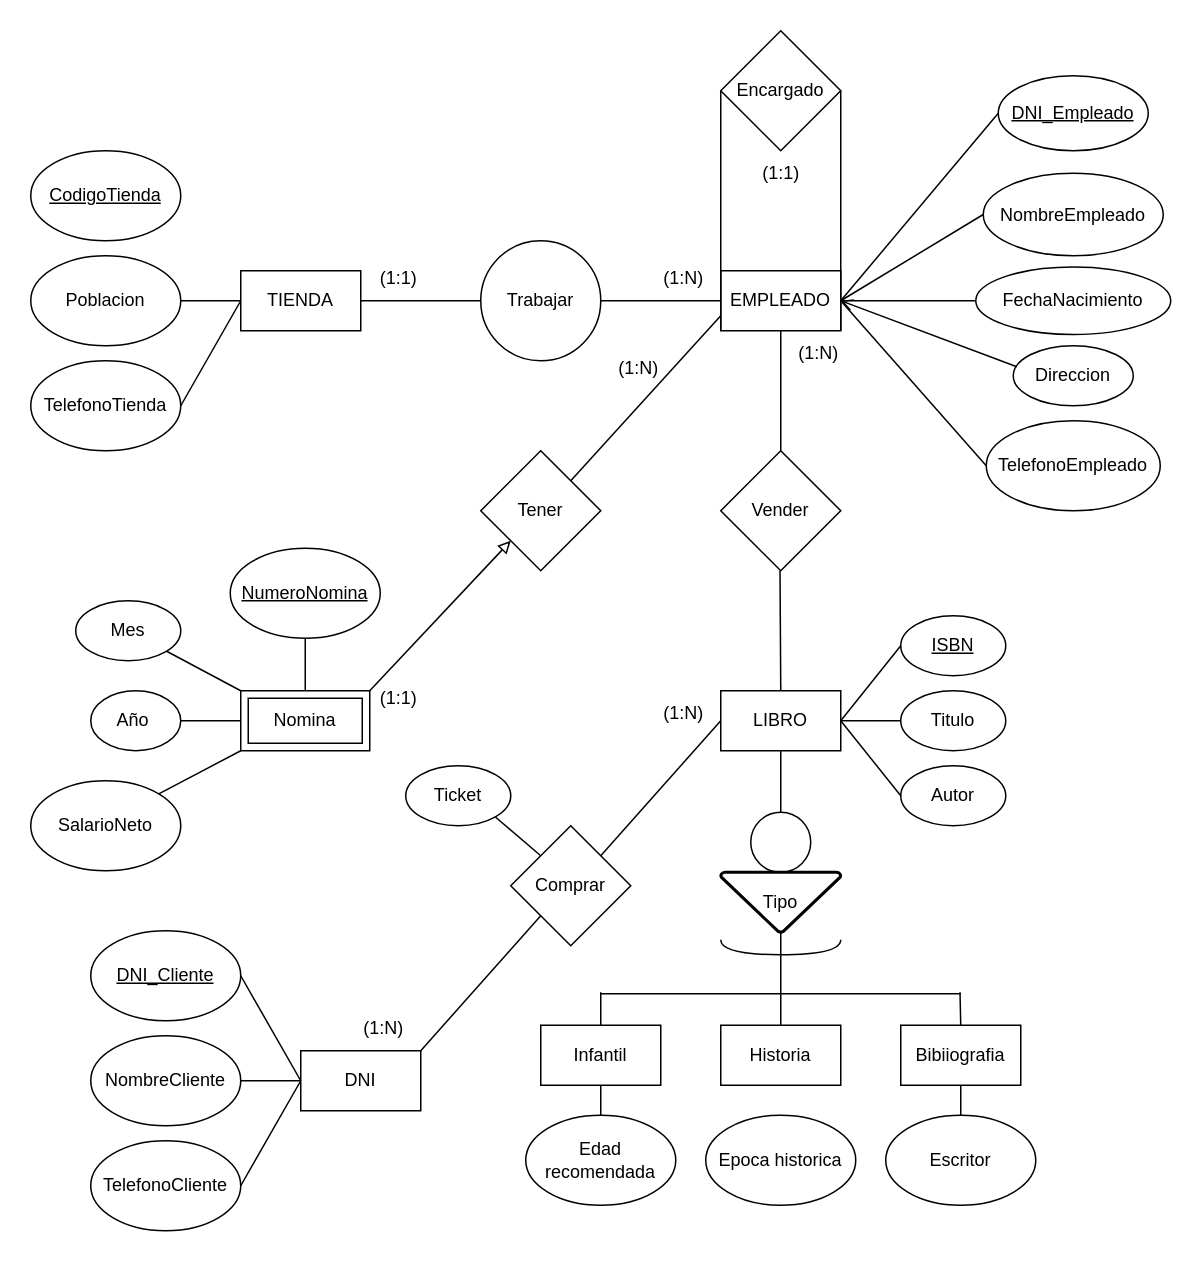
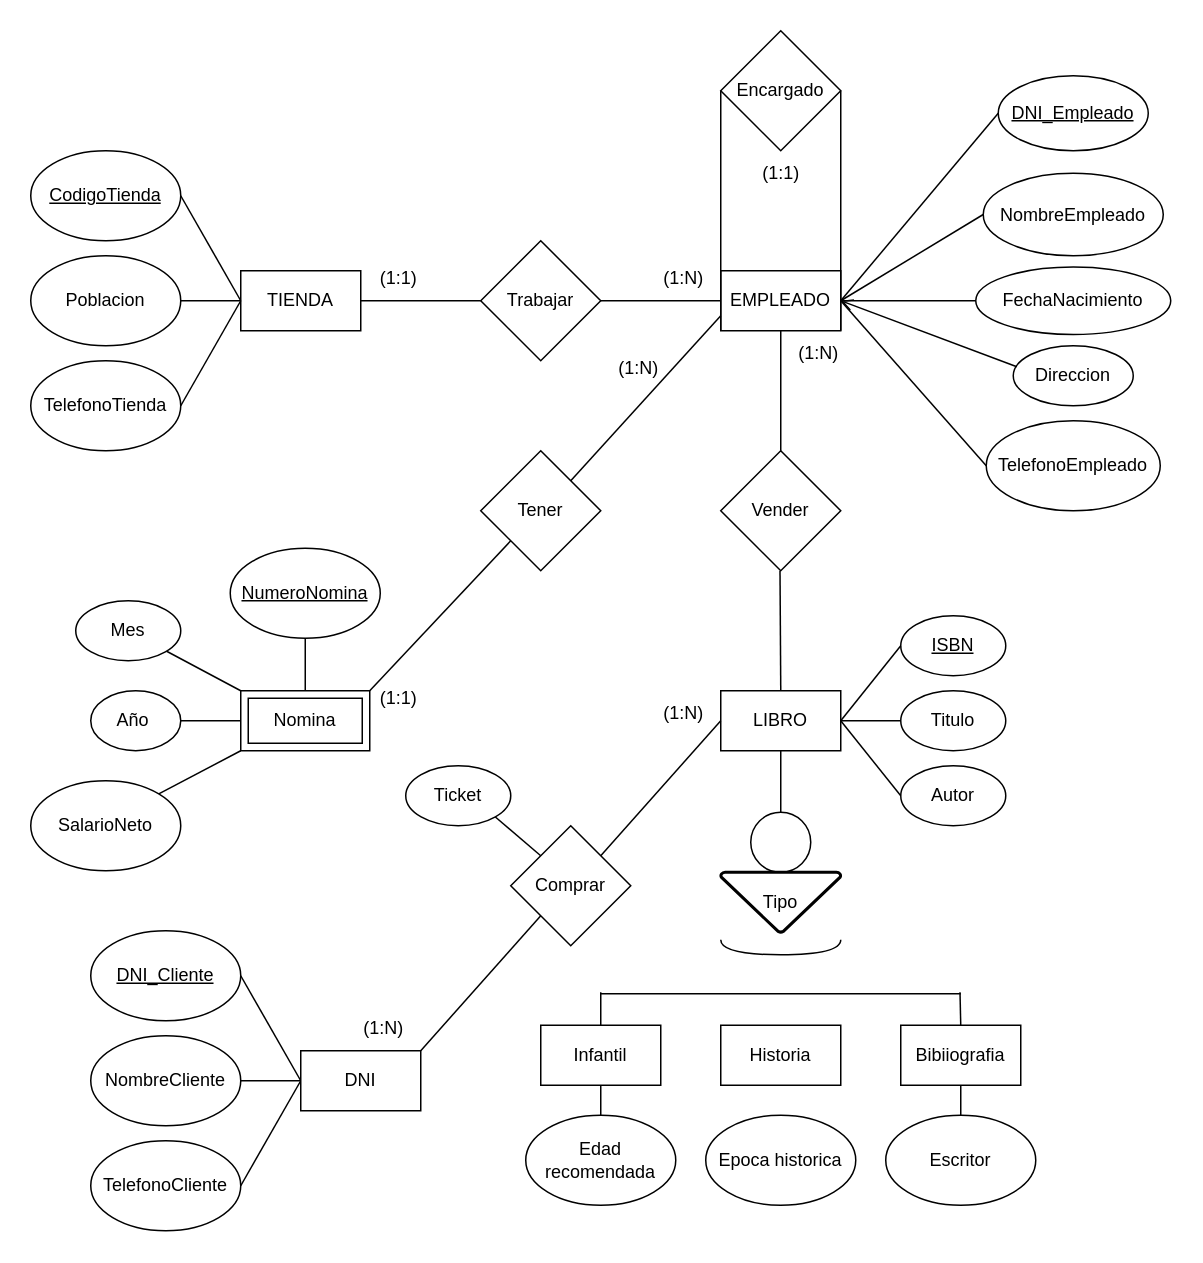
  <mxCell id="0" />
  <mxCell id="1" parent="0" />
  <mxCell id="2" value="" style="rounded=0;orthogonalLoop=1;jettySize=auto;html=1;endArrow=none;endFill=0;" parent="1" source="4" target="6" edge="1"><mxGeometry relative="1" as="geometry" /></mxCell>
  <mxCell id="3" value="" style="rounded=0;orthogonalLoop=1;jettySize=auto;html=1;endArrow=none;endFill=0;" parent="1" source="4" target="21" edge="1"><mxGeometry relative="1" as="geometry" /></mxCell>
  <mxCell id="4" value="TIENDA" style="rounded=0;whiteSpace=wrap;html=1;" parent="1" vertex="1"><mxGeometry x="160" y="180" width="80" height="40" as="geometry" /></mxCell>
  <mxCell id="5" value="&lt;u&gt;CodigoTienda&lt;/u&gt;" style="ellipse;whiteSpace=wrap;html=1;" parent="1" vertex="1"><mxGeometry x="20" y="100" width="100" height="60" as="geometry" /></mxCell>
  <mxCell id="6" value="Poblacion" style="ellipse;whiteSpace=wrap;html=1;" parent="1" vertex="1"><mxGeometry x="20" y="170" width="100" height="60" as="geometry" /></mxCell>
  <mxCell id="7" value="TelefonoTienda" style="ellipse;whiteSpace=wrap;html=1;" parent="1" vertex="1"><mxGeometry x="20" y="240" width="100" height="60" as="geometry" /></mxCell>
  <mxCell id="8" value="Direccion" style="ellipse;whiteSpace=wrap;html=1;" parent="1" vertex="1"><mxGeometry x="675" y="230" width="80" height="40" as="geometry" /></mxCell>
  <mxCell id="9" value="" style="rounded=0;orthogonalLoop=1;jettySize=auto;html=1;endArrow=none;endFill=0;exitX=0;exitY=0.5;exitDx=0;exitDy=0;entryX=1;entryY=0.5;entryDx=0;entryDy=0;" parent="1" source="4" target="7" edge="1"><mxGeometry relative="1" as="geometry"><mxPoint x="170" y="210" as="sourcePoint" /><mxPoint x="130" y="210" as="targetPoint" /></mxGeometry></mxCell>
+ <mxCell id="10" value="" style="rounded=0;orthogonalLoop=1;jettySize=auto;html=1;endArrow=none;endFill=0;exitX=0;exitY=0.5;exitDx=0;exitDy=0;entryX=1;entryY=0.5;entryDx=0;entryDy=0;" parent="1" source="4" target="5" edge="1"><mxGeometry relative="1" as="geometry"><mxPoint x="180" y="220" as="sourcePoint" /><mxPoint x="140" y="220" as="targetPoint" /></mxGeometry></mxCell>
  <mxCell id="11" value="" style="rounded=0;orthogonalLoop=1;jettySize=auto;html=1;endArrow=none;endFill=0;exitX=1;exitY=0.5;exitDx=0;exitDy=0;entryX=0;entryY=0.5;entryDx=0;entryDy=0;" parent="1" source="14" target="16" edge="1"><mxGeometry relative="1" as="geometry" /></mxCell>
  <mxCell id="12" value="" style="rounded=0;orthogonalLoop=1;jettySize=auto;html=1;endArrow=none;endFill=0;" parent="1" source="14" target="21" edge="1"><mxGeometry relative="1" as="geometry" /></mxCell>
  <mxCell id="13" value="" style="rounded=0;orthogonalLoop=1;jettySize=auto;html=1;endArrow=none;endFill=0;" parent="1" source="14" target="41" edge="1"><mxGeometry relative="1" as="geometry" /></mxCell>
  <mxCell id="14" value="EMPLEADO" style="rounded=0;whiteSpace=wrap;html=1;" parent="1" vertex="1"><mxGeometry x="480" y="180" width="80" height="40" as="geometry" /></mxCell>
  <mxCell id="15" value="&lt;u&gt;DNI_Empleado&lt;/u&gt;" style="ellipse;whiteSpace=wrap;html=1;" parent="1" vertex="1"><mxGeometry x="665" y="50" width="100" height="50" as="geometry" /></mxCell>
  <mxCell id="16" value="NombreEmpleado" style="ellipse;whiteSpace=wrap;html=1;" parent="1" vertex="1"><mxGeometry x="655" y="115" width="120" height="55" as="geometry" /></mxCell>
  <mxCell id="17" value="FechaNacimiento" style="ellipse;whiteSpace=wrap;html=1;" parent="1" vertex="1"><mxGeometry x="650" y="177.5" width="130" height="45" as="geometry" /></mxCell>
  <mxCell id="18" value="" style="rounded=0;orthogonalLoop=1;jettySize=auto;html=1;endArrow=none;endFill=0;exitX=1;exitY=0.5;exitDx=0;exitDy=0;entryX=0;entryY=0.5;entryDx=0;entryDy=0;" parent="1" source="14" target="17" edge="1"><mxGeometry relative="1" as="geometry"><mxPoint x="770" y="210" as="sourcePoint" /><mxPoint x="730" y="210" as="targetPoint" /></mxGeometry></mxCell>
  <mxCell id="19" value="" style="rounded=0;orthogonalLoop=1;jettySize=auto;html=1;endArrow=none;endFill=0;exitX=1;exitY=0.5;exitDx=0;exitDy=0;entryX=0;entryY=0.5;entryDx=0;entryDy=0;" parent="1" source="14" target="15" edge="1"><mxGeometry relative="1" as="geometry"><mxPoint x="780" y="220" as="sourcePoint" /><mxPoint x="740" y="220" as="targetPoint" /></mxGeometry></mxCell>
  <mxCell id="20" value="" style="rounded=0;orthogonalLoop=1;jettySize=auto;html=1;endArrow=open;endFill=0;exitX=0.03;exitY=0.35;exitDx=0;exitDy=0;entryX=1;entryY=0.5;entryDx=0;entryDy=0;exitPerimeter=0;" parent="1" source="8" target="14" edge="1"><mxGeometry relative="1" as="geometry"><mxPoint x="530" y="190" as="sourcePoint" /><mxPoint x="530" y="140" as="targetPoint" /></mxGeometry></mxCell>
- <mxCell id="21" value="Trabajar" style="ellipse;whiteSpace=wrap;html=1;" parent="1" vertex="1"><mxGeometry x="320" y="160" width="80" height="80" as="geometry" /></mxCell>
+ <mxCell id="21" value="Trabajar" style="rhombus;whiteSpace=wrap;html=1;" parent="1" vertex="1"><mxGeometry x="320" y="160" width="80" height="80" as="geometry" /></mxCell>
  <mxCell id="22" value="(1:1)" style="text;html=1;align=center;verticalAlign=middle;resizable=0;points=[];autosize=1;strokeColor=none;fillColor=none;" parent="1" vertex="1"><mxGeometry x="240" y="170" width="50" height="30" as="geometry" /></mxCell>
  <mxCell id="23" value="(1:N)" style="text;html=1;align=center;verticalAlign=middle;resizable=0;points=[];autosize=1;strokeColor=none;fillColor=none;" parent="1" vertex="1"><mxGeometry x="430" y="170" width="50" height="30" as="geometry" /></mxCell>
  <mxCell id="24" value="Encargado" style="rhombus;whiteSpace=wrap;html=1;" parent="1" vertex="1"><mxGeometry x="480" y="20" width="80" height="80" as="geometry" /></mxCell>
  <mxCell id="25" value="" style="rounded=0;orthogonalLoop=1;jettySize=auto;html=1;endArrow=none;endFill=0;exitX=0;exitY=0.5;exitDx=0;exitDy=0;entryX=0;entryY=1;entryDx=0;entryDy=0;" parent="1" source="24" target="14" edge="1"><mxGeometry relative="1" as="geometry"><mxPoint x="530" y="190" as="sourcePoint" /><mxPoint x="530" y="140" as="targetPoint" /></mxGeometry></mxCell>
  <mxCell id="26" value="" style="rounded=0;orthogonalLoop=1;jettySize=auto;html=1;endArrow=none;endFill=0;exitX=1;exitY=0.5;exitDx=0;exitDy=0;entryX=1;entryY=1;entryDx=0;entryDy=0;" parent="1" source="24" target="14" edge="1"><mxGeometry relative="1" as="geometry"><mxPoint x="540" y="200" as="sourcePoint" /><mxPoint x="540" y="150" as="targetPoint" /></mxGeometry></mxCell>
  <mxCell id="27" value="(1:1)" style="text;html=1;align=center;verticalAlign=middle;resizable=0;points=[];autosize=1;strokeColor=none;fillColor=none;" parent="1" vertex="1"><mxGeometry x="495" y="100" width="50" height="30" as="geometry" /></mxCell>
  <mxCell id="28" value="Tener" style="rhombus;whiteSpace=wrap;html=1;" parent="1" vertex="1"><mxGeometry x="320" y="300" width="80" height="80" as="geometry" /></mxCell>
  <mxCell id="29" value="" style="rounded=0;orthogonalLoop=1;jettySize=auto;html=1;endArrow=none;endFill=0;exitX=1;exitY=0;exitDx=0;exitDy=0;entryX=0;entryY=0.75;entryDx=0;entryDy=0;" parent="1" source="28" target="14" edge="1"><mxGeometry relative="1" as="geometry"><mxPoint x="490" y="310" as="sourcePoint" /><mxPoint x="490" y="230" as="targetPoint" /></mxGeometry></mxCell>
- <mxCell id="30" value="" style="rounded=0;orthogonalLoop=1;jettySize=auto;html=1;endArrow=block;endFill=0;entryX=0;entryY=1;entryDx=0;entryDy=0;exitX=1;exitY=0;exitDx=0;exitDy=0;" parent="1" source="82" target="28" edge="1"><mxGeometry relative="1" as="geometry"><mxPoint x="240" y="470" as="sourcePoint" /><mxPoint x="340" y="360" as="targetPoint" /></mxGeometry></mxCell>
+ <mxCell id="30" value="" style="rounded=0;orthogonalLoop=1;jettySize=auto;html=1;endArrow=none;endFill=0;entryX=0;entryY=1;entryDx=0;entryDy=0;exitX=1;exitY=0;exitDx=0;exitDy=0;" parent="1" source="82" target="28" edge="1"><mxGeometry relative="1" as="geometry"><mxPoint x="240" y="470" as="sourcePoint" /><mxPoint x="340" y="360" as="targetPoint" /></mxGeometry></mxCell>
  <mxCell id="31" value="" style="rounded=0;orthogonalLoop=1;jettySize=auto;html=1;endArrow=none;endFill=0;exitX=0;exitY=0;exitDx=0;exitDy=0;" parent="1" target="33" edge="1"><mxGeometry relative="1" as="geometry"><mxPoint x="160" y="460" as="sourcePoint" /></mxGeometry></mxCell>
  <mxCell id="32" value="&lt;u&gt;NumeroNomina&lt;/u&gt;" style="ellipse;whiteSpace=wrap;html=1;" parent="1" vertex="1"><mxGeometry x="153" y="365" width="100" height="60" as="geometry" /></mxCell>
  <mxCell id="33" value="Mes" style="ellipse;whiteSpace=wrap;html=1;" parent="1" vertex="1"><mxGeometry x="50" y="400" width="70" height="40" as="geometry" /></mxCell>
  <mxCell id="34" value="Año&amp;nbsp;" style="ellipse;whiteSpace=wrap;html=1;" parent="1" vertex="1"><mxGeometry x="60" y="460" width="60" height="40" as="geometry" /></mxCell>
  <mxCell id="35" value="" style="rounded=0;orthogonalLoop=1;jettySize=auto;html=1;endArrow=none;endFill=0;exitX=0;exitY=0.5;exitDx=0;exitDy=0;entryX=1;entryY=0.5;entryDx=0;entryDy=0;" parent="1" target="34" edge="1"><mxGeometry relative="1" as="geometry"><mxPoint x="160" y="480" as="sourcePoint" /><mxPoint x="120" y="490" as="targetPoint" /></mxGeometry></mxCell>
  <mxCell id="36" value="" style="rounded=0;orthogonalLoop=1;jettySize=auto;html=1;endArrow=none;endFill=0;entryX=0.5;entryY=1;entryDx=0;entryDy=0;exitX=0.5;exitY=0;exitDx=0;exitDy=0;" parent="1" source="82" target="32" edge="1"><mxGeometry relative="1" as="geometry"><mxPoint x="216" y="450" as="sourcePoint" /><mxPoint x="130" y="500" as="targetPoint" /></mxGeometry></mxCell>
  <mxCell id="37" value="SalarioNeto" style="ellipse;whiteSpace=wrap;html=1;" parent="1" vertex="1"><mxGeometry x="20" y="520" width="100" height="60" as="geometry" /></mxCell>
  <mxCell id="38" value="" style="rounded=0;orthogonalLoop=1;jettySize=auto;html=1;endArrow=none;endFill=0;exitX=0;exitY=1;exitDx=0;exitDy=0;entryX=1;entryY=0;entryDx=0;entryDy=0;" parent="1" target="37" edge="1"><mxGeometry relative="1" as="geometry"><mxPoint x="160" y="500" as="sourcePoint" /><mxPoint x="121" y="444" as="targetPoint" /></mxGeometry></mxCell>
  <mxCell id="39" value="(1:1)" style="text;html=1;align=center;verticalAlign=middle;resizable=0;points=[];autosize=1;strokeColor=none;fillColor=none;" parent="1" vertex="1"><mxGeometry x="240" y="450" width="50" height="30" as="geometry" /></mxCell>
  <mxCell id="40" value="(1:N)" style="text;html=1;align=center;verticalAlign=middle;resizable=0;points=[];autosize=1;strokeColor=none;fillColor=none;" parent="1" vertex="1"><mxGeometry x="400" y="230" width="50" height="30" as="geometry" /></mxCell>
  <mxCell id="41" value="Vender" style="rhombus;whiteSpace=wrap;html=1;" parent="1" vertex="1"><mxGeometry x="480" y="300" width="80" height="80" as="geometry" /></mxCell>
  <mxCell id="42" value="" style="rounded=0;orthogonalLoop=1;jettySize=auto;html=1;endArrow=none;endFill=0;entryX=0.5;entryY=0;entryDx=0;entryDy=0;" parent="1" target="44" edge="1"><mxGeometry relative="1" as="geometry"><mxPoint x="519.5" y="380" as="sourcePoint" /><mxPoint x="519.5" y="460" as="targetPoint" /></mxGeometry></mxCell>
  <mxCell id="43" value="" style="rounded=0;orthogonalLoop=1;jettySize=auto;html=1;startArrow=none;startFill=0;endArrow=none;endFill=0;" parent="1" source="44" target="53" edge="1"><mxGeometry relative="1" as="geometry" /></mxCell>
  <mxCell id="44" value="LIBRO" style="rounded=0;whiteSpace=wrap;html=1;" parent="1" vertex="1"><mxGeometry x="480" y="460" width="80" height="40" as="geometry" /></mxCell>
  <mxCell id="45" value="" style="rounded=0;orthogonalLoop=1;jettySize=auto;html=1;endArrow=none;endFill=0;exitX=1;exitY=0.5;exitDx=0;exitDy=0;" parent="1" source="44" target="47" edge="1"><mxGeometry relative="1" as="geometry"><mxPoint x="600" y="480" as="sourcePoint" /></mxGeometry></mxCell>
  <mxCell id="46" value="&lt;u&gt;ISBN&lt;/u&gt;" style="ellipse;whiteSpace=wrap;html=1;" parent="1" vertex="1"><mxGeometry x="600" y="410" width="70" height="40" as="geometry" /></mxCell>
  <mxCell id="47" value="Titulo" style="ellipse;whiteSpace=wrap;html=1;" parent="1" vertex="1"><mxGeometry x="600" y="460" width="70" height="40" as="geometry" /></mxCell>
  <mxCell id="48" value="Autor" style="ellipse;whiteSpace=wrap;html=1;" parent="1" vertex="1"><mxGeometry x="600" y="510" width="70" height="40" as="geometry" /></mxCell>
  <mxCell id="49" value="" style="rounded=0;orthogonalLoop=1;jettySize=auto;html=1;endArrow=none;endFill=0;entryX=0;entryY=0.5;entryDx=0;entryDy=0;" parent="1" target="48" edge="1"><mxGeometry relative="1" as="geometry"><mxPoint x="560" y="480" as="sourcePoint" /><mxPoint x="770" y="490" as="targetPoint" /></mxGeometry></mxCell>
  <mxCell id="50" value="" style="rounded=0;orthogonalLoop=1;jettySize=auto;html=1;endArrow=none;endFill=0;exitX=1;exitY=0.5;exitDx=0;exitDy=0;entryX=0;entryY=0.5;entryDx=0;entryDy=0;" parent="1" source="44" target="46" edge="1"><mxGeometry relative="1" as="geometry"><mxPoint x="600" y="480" as="sourcePoint" /><mxPoint x="780" y="500" as="targetPoint" /></mxGeometry></mxCell>
  <mxCell id="51" value="(1:N)" style="text;html=1;align=center;verticalAlign=middle;resizable=0;points=[];autosize=1;strokeColor=none;fillColor=none;" parent="1" vertex="1"><mxGeometry x="520" y="220" width="50" height="30" as="geometry" /></mxCell>
  <mxCell id="52" value="" style="shape=requiredInterface;html=1;verticalLabelPosition=bottom;sketch=0;rotation=90;" parent="1" vertex="1"><mxGeometry x="515" y="591" width="10" height="80" as="geometry" /></mxCell>
  <mxCell id="53" value="" style="ellipse;whiteSpace=wrap;html=1;aspect=fixed;" parent="1" vertex="1"><mxGeometry x="500" y="541" width="40" height="40" as="geometry" /></mxCell>
- <mxCell id="54" value="" style="edgeStyle=orthogonalEdgeStyle;rounded=0;orthogonalLoop=1;jettySize=auto;html=1;endArrow=none;endFill=0;" parent="1" source="55" target="56" edge="1"><mxGeometry relative="1" as="geometry" /></mxCell>
  <mxCell id="55" value="Tipo" style="strokeWidth=2;html=1;shape=mxgraph.flowchart.merge_or_storage;whiteSpace=wrap;" parent="1" vertex="1"><mxGeometry x="480" y="581" width="80" height="40" as="geometry" /></mxCell>
  <mxCell id="56" value="Historia" style="rounded=0;whiteSpace=wrap;html=1;" parent="1" vertex="1"><mxGeometry x="480" y="683" width="80" height="40" as="geometry" /></mxCell>
  <mxCell id="57" value="" style="rounded=0;orthogonalLoop=1;jettySize=auto;html=1;endArrow=none;endFill=0;" edge="1" parent="1" source="58" target="78"><mxGeometry relative="1" as="geometry" /></mxCell>
  <mxCell id="58" value="Infantil" style="rounded=0;whiteSpace=wrap;html=1;" parent="1" vertex="1"><mxGeometry x="360" y="683" width="80" height="40" as="geometry" /></mxCell>
  <mxCell id="59" value="Bibiiografia" style="rounded=0;whiteSpace=wrap;html=1;" parent="1" vertex="1"><mxGeometry x="600" y="683" width="80" height="40" as="geometry" /></mxCell>
  <mxCell id="60" value="" style="rounded=0;orthogonalLoop=1;jettySize=auto;html=1;endArrow=none;endFill=0;" parent="1" edge="1"><mxGeometry relative="1" as="geometry"><mxPoint x="640" y="662" as="sourcePoint" /><mxPoint x="400" y="662" as="targetPoint" /></mxGeometry></mxCell>
  <mxCell id="61" value="" style="rounded=0;orthogonalLoop=1;jettySize=auto;html=1;startArrow=none;startFill=0;endArrow=none;endFill=0;entryX=0.5;entryY=0;entryDx=0;entryDy=0;" parent="1" target="59" edge="1"><mxGeometry relative="1" as="geometry"><mxPoint x="639.5" y="661" as="sourcePoint" /><mxPoint x="639.5" y="702" as="targetPoint" /></mxGeometry></mxCell>
  <mxCell id="62" value="" style="rounded=0;orthogonalLoop=1;jettySize=auto;html=1;startArrow=none;startFill=0;endArrow=none;endFill=0;entryX=0.5;entryY=0;entryDx=0;entryDy=0;" parent="1" target="58" edge="1"><mxGeometry relative="1" as="geometry"><mxPoint x="400" y="661" as="sourcePoint" /><mxPoint x="400.5" y="702" as="targetPoint" /></mxGeometry></mxCell>
  <mxCell id="63" value="Comprar" style="rhombus;whiteSpace=wrap;html=1;" parent="1" vertex="1"><mxGeometry x="340" y="550" width="80" height="80" as="geometry" /></mxCell>
  <mxCell id="64" value="" style="rounded=0;orthogonalLoop=1;jettySize=auto;html=1;endArrow=none;endFill=0;exitX=1;exitY=0;exitDx=0;exitDy=0;entryX=0;entryY=0.5;entryDx=0;entryDy=0;" parent="1" source="63" target="44" edge="1"><mxGeometry relative="1" as="geometry"><mxPoint x="370" y="591" as="sourcePoint" /><mxPoint x="470" y="481" as="targetPoint" /></mxGeometry></mxCell>
  <mxCell id="65" value="" style="rounded=0;orthogonalLoop=1;jettySize=auto;html=1;endArrow=none;endFill=0;exitX=1;exitY=0;exitDx=0;exitDy=0;entryX=0;entryY=1;entryDx=0;entryDy=0;" parent="1" source="83" target="63" edge="1"><mxGeometry relative="1" as="geometry"><mxPoint x="280" y="700" as="sourcePoint" /><mxPoint x="346" y="601" as="targetPoint" /></mxGeometry></mxCell>
  <mxCell id="66" value="Ticket" style="ellipse;whiteSpace=wrap;html=1;" parent="1" vertex="1"><mxGeometry x="270" y="510" width="70" height="40" as="geometry" /></mxCell>
  <mxCell id="67" value="" style="rounded=0;orthogonalLoop=1;jettySize=auto;html=1;endArrow=none;endFill=0;exitX=0;exitY=0;exitDx=0;exitDy=0;entryX=1;entryY=1;entryDx=0;entryDy=0;" parent="1" source="63" target="66" edge="1"><mxGeometry relative="1" as="geometry"><mxPoint x="170" y="470" as="sourcePoint" /><mxPoint x="326" y="550" as="targetPoint" /></mxGeometry></mxCell>
  <mxCell id="68" value="" style="rounded=0;orthogonalLoop=1;jettySize=auto;html=1;endArrow=none;endFill=0;exitX=0;exitY=0.5;exitDx=0;exitDy=0;" parent="1" target="70" edge="1"><mxGeometry relative="1" as="geometry"><mxPoint x="200" y="720" as="sourcePoint" /></mxGeometry></mxCell>
  <mxCell id="69" value="&lt;u&gt;DNI_Cliente&lt;/u&gt;" style="ellipse;whiteSpace=wrap;html=1;" parent="1" vertex="1"><mxGeometry x="60" y="620" width="100" height="60" as="geometry" /></mxCell>
  <mxCell id="70" value="NombreCliente" style="ellipse;whiteSpace=wrap;html=1;" parent="1" vertex="1"><mxGeometry x="60" y="690" width="100" height="60" as="geometry" /></mxCell>
  <mxCell id="71" value="TelefonoCliente" style="ellipse;whiteSpace=wrap;html=1;" parent="1" vertex="1"><mxGeometry x="60" y="760" width="100" height="60" as="geometry" /></mxCell>
  <mxCell id="72" value="" style="rounded=0;orthogonalLoop=1;jettySize=auto;html=1;endArrow=none;endFill=0;exitX=0;exitY=0.5;exitDx=0;exitDy=0;entryX=1;entryY=0.5;entryDx=0;entryDy=0;" parent="1" target="71" edge="1"><mxGeometry relative="1" as="geometry"><mxPoint x="200" y="720" as="sourcePoint" /><mxPoint x="156" y="730" as="targetPoint" /></mxGeometry></mxCell>
  <mxCell id="73" value="" style="rounded=0;orthogonalLoop=1;jettySize=auto;html=1;endArrow=none;endFill=0;entryX=1;entryY=0.5;entryDx=0;entryDy=0;exitX=0;exitY=0.5;exitDx=0;exitDy=0;" parent="1" target="69" edge="1"><mxGeometry relative="1" as="geometry"><mxPoint x="200" y="720" as="sourcePoint" /><mxPoint x="166" y="740" as="targetPoint" /></mxGeometry></mxCell>
  <mxCell id="74" value="(1:N)" style="text;html=1;align=center;verticalAlign=middle;resizable=0;points=[];autosize=1;strokeColor=none;fillColor=none;" parent="1" vertex="1"><mxGeometry x="430" y="460" width="50" height="30" as="geometry" /></mxCell>
  <mxCell id="75" value="(1:N)" style="text;html=1;align=center;verticalAlign=middle;resizable=0;points=[];autosize=1;strokeColor=none;fillColor=none;" parent="1" vertex="1"><mxGeometry x="230" y="670" width="50" height="30" as="geometry" /></mxCell>
  <mxCell id="76" value="TelefonoEmpleado" style="ellipse;whiteSpace=wrap;html=1;" vertex="1" parent="1"><mxGeometry x="657" y="280" width="116" height="60" as="geometry" /></mxCell>
  <mxCell id="77" value="" style="rounded=0;orthogonalLoop=1;jettySize=auto;html=1;endArrow=none;endFill=0;exitX=0;exitY=0.5;exitDx=0;exitDy=0;entryX=1;entryY=0.5;entryDx=0;entryDy=0;" edge="1" parent="1" source="76" target="14"><mxGeometry relative="1" as="geometry"><mxPoint x="662" y="264" as="sourcePoint" /><mxPoint x="576" y="270" as="targetPoint" /></mxGeometry></mxCell>
  <mxCell id="78" value="Edad recomendada" style="ellipse;whiteSpace=wrap;html=1;" vertex="1" parent="1"><mxGeometry x="350" y="743" width="100" height="60" as="geometry" /></mxCell>
  <mxCell id="79" value="Epoca historica" style="ellipse;whiteSpace=wrap;html=1;" vertex="1" parent="1"><mxGeometry x="470" y="743" width="100" height="60" as="geometry" /></mxCell>
  <mxCell id="80" value="" style="rounded=0;orthogonalLoop=1;jettySize=auto;html=1;endArrow=none;endFill=0;exitX=0.5;exitY=1;exitDx=0;exitDy=0;" edge="1" parent="1" target="81" source="59"><mxGeometry relative="1" as="geometry"><mxPoint x="410" y="733" as="sourcePoint" /></mxGeometry></mxCell>
  <mxCell id="81" value="Escritor" style="ellipse;whiteSpace=wrap;html=1;" vertex="1" parent="1"><mxGeometry x="590" y="743" width="100" height="60" as="geometry" /></mxCell>
  <mxCell id="82" value="Nomina" style="shape=ext;margin=3;double=1;whiteSpace=wrap;html=1;align=center;" vertex="1" parent="1"><mxGeometry x="160" y="460" width="86" height="40" as="geometry" /></mxCell>
  <mxCell id="83" value="DNI" style="rounded=0;whiteSpace=wrap;html=1;" vertex="1" parent="1"><mxGeometry x="200" y="700" width="80" height="40" as="geometry" /></mxCell>
